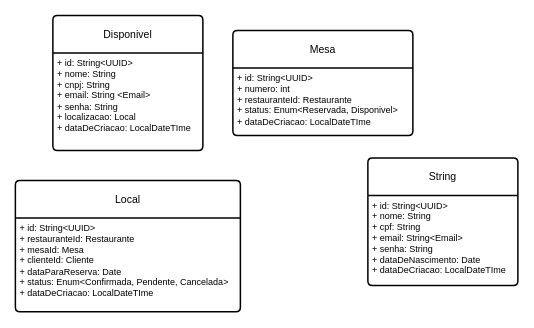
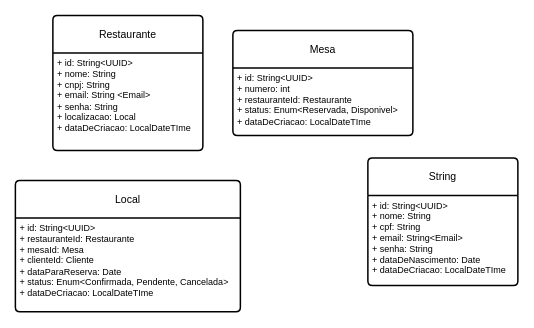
  <mxCell id="0" />
  <mxCell id="1" parent="0" />
- <mxCell id="2" value="Disponivel" style="swimlane;childLayout=stackLayout;horizontal=1;startSize=50;horizontalStack=0;rounded=1;fontSize=14;fontStyle=0;strokeWidth=2;resizeParent=0;resizeLast=1;shadow=0;dashed=0;align=center;arcSize=4;whiteSpace=wrap;html=1;" vertex="1" parent="1"><mxGeometry x="70" y="20" width="200" height="180" as="geometry" /></mxCell>
+ <mxCell id="2" value="Restaurante" style="swimlane;childLayout=stackLayout;horizontal=1;startSize=50;horizontalStack=0;rounded=1;fontSize=14;fontStyle=0;strokeWidth=2;resizeParent=0;resizeLast=1;shadow=0;dashed=0;align=center;arcSize=4;whiteSpace=wrap;html=1;" vertex="1" parent="1"><mxGeometry x="70" y="20" width="200" height="180" as="geometry" /></mxCell>
  <mxCell id="3" value="+ id: String&amp;lt;UUID&amp;gt;&lt;br&gt;+ nome: String&lt;br&gt;+ cnpj: String&lt;div&gt;+ email: String &amp;lt;Email&amp;gt;&lt;br&gt;&lt;div&gt;+ senha: String&lt;/div&gt;&lt;div&gt;+ localizacao: Local&lt;/div&gt;&lt;div&gt;+ dataDeCriacao: LocalDateTIme&lt;/div&gt;&lt;/div&gt;" style="align=left;strokeColor=none;fillColor=none;spacingLeft=4;fontSize=12;verticalAlign=top;resizable=0;rotatable=0;part=1;html=1;" vertex="1" parent="2"><mxGeometry y="50" width="200" height="130" as="geometry" /></mxCell>
  <mxCell id="4" value="Mesa" style="swimlane;childLayout=stackLayout;horizontal=1;startSize=50;horizontalStack=0;rounded=1;fontSize=14;fontStyle=0;strokeWidth=2;resizeParent=0;resizeLast=1;shadow=0;dashed=0;align=center;arcSize=4;whiteSpace=wrap;html=1;" vertex="1" parent="1"><mxGeometry x="310" y="40" width="240" height="140" as="geometry" /></mxCell>
  <mxCell id="5" value="+ id: String&amp;lt;UUID&amp;gt;&lt;div&gt;+ numero: int&lt;br&gt;&lt;div&gt;&lt;div&gt;+ restauranteId: Restaurante&lt;/div&gt;&lt;div&gt;+ status: Enum&amp;lt;Reservada, Disponivel&amp;gt;&lt;/div&gt;&lt;div&gt;+ dataDeCriacao: LocalDateTIme&lt;/div&gt;&lt;/div&gt;&lt;/div&gt;" style="align=left;strokeColor=none;fillColor=none;spacingLeft=4;fontSize=12;verticalAlign=top;resizable=0;rotatable=0;part=1;html=1;" vertex="1" parent="4"><mxGeometry y="50" width="240" height="90" as="geometry" /></mxCell>
  <mxCell id="6" value="Local" style="swimlane;childLayout=stackLayout;horizontal=1;startSize=50;horizontalStack=0;rounded=1;fontSize=14;fontStyle=0;strokeWidth=2;resizeParent=0;resizeLast=1;shadow=0;dashed=0;align=center;arcSize=4;whiteSpace=wrap;html=1;" vertex="1" parent="1"><mxGeometry x="20" y="240" width="300" height="175" as="geometry" /></mxCell>
  <mxCell id="7" value="+ id: String&amp;lt;UUID&amp;gt;&lt;div&gt;&lt;div&gt;&lt;div&gt;+ restauranteId: Restaurante&lt;/div&gt;&lt;div&gt;+ mesaId: Mesa&lt;br&gt;+ clienteId: Cliente&lt;/div&gt;&lt;div&gt;+ dataParaReserva: Date&lt;/div&gt;&lt;div&gt;+ status: Enum&amp;lt;Confirmada, Pendente, Cancelada&amp;gt;&lt;/div&gt;&lt;div&gt;+ dataDeCriacao: LocalDateTIme&lt;/div&gt;&lt;/div&gt;&lt;/div&gt;" style="align=left;strokeColor=none;fillColor=none;spacingLeft=4;fontSize=12;verticalAlign=top;resizable=0;rotatable=0;part=1;html=1;" vertex="1" parent="6"><mxGeometry y="50" width="300" height="125" as="geometry" /></mxCell>
  <mxCell id="8" value="String" style="swimlane;childLayout=stackLayout;horizontal=1;startSize=50;horizontalStack=0;rounded=1;fontSize=14;fontStyle=0;strokeWidth=2;resizeParent=0;resizeLast=1;shadow=0;dashed=0;align=center;arcSize=4;whiteSpace=wrap;html=1;" vertex="1" parent="1"><mxGeometry x="490" y="210" width="200" height="170" as="geometry" /></mxCell>
  <mxCell id="9" value="+ id: String&amp;lt;UUID&amp;gt;&lt;br&gt;+ nome: String&lt;br&gt;+ cpf: String&lt;div&gt;+ email: String&amp;lt;Email&amp;gt;&lt;br&gt;&lt;div&gt;+ senha: String&lt;/div&gt;&lt;div&gt;+ dataDeNascimento: Date&lt;/div&gt;&lt;div&gt;+ dataDeCriacao: LocalDateTIme&lt;/div&gt;&lt;/div&gt;" style="align=left;strokeColor=none;fillColor=none;spacingLeft=4;fontSize=12;verticalAlign=top;resizable=0;rotatable=0;part=1;html=1;" vertex="1" parent="8"><mxGeometry y="50" width="200" height="120" as="geometry" /></mxCell>
